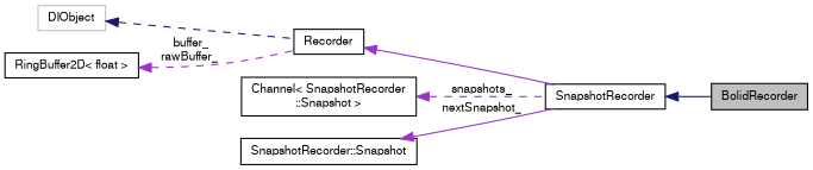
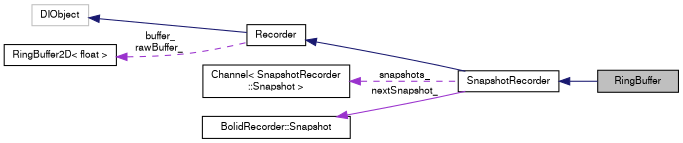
  digraph {
    rankdir=LR
    node [color=black fillcolor=white fontname=FreeSans fontsize=10 shape=record style=filled]
    edge [color=midnightblue dir=back fontname=FreeSans fontsize=10 labelfontname=FreeSans labelfontsize=10 style=solid]
-   n1 [fillcolor=grey75 fontcolor=black height=0.2 label=BolidRecorder width=0.4]
+   n1 [fillcolor=grey75 fontcolor=black height=0.2 label=RingBuffer width=0.4]
    n2 [height=0.2 label=SnapshotRecorder width=0.4]
    n3 [height=0.2 label=Recorder width=0.4]
    n4 [color=grey75 height=0.2 label=DIObject width=0.4]
    n5 [height=0.2 label="RingBuffer2D\< float \>" width=0.4]
    n6 [height=0.2 label="Channel\< SnapshotRecorder\l::Snapshot \>" width=0.4]
-   n7 [height=0.2 label="SnapshotRecorder::Snapshot" width=0.4]
+   n7 [height=0.2 label="BolidRecorder::Snapshot" width=0.4]
    n2 -> n1
-   n3 -> n2 [color=darkorchid3]
-   n4 -> n3 [style=dashed]
+   n3 -> n2
+   n4 -> n3
    n5 -> n3 [color=darkorchid3 label=" buffer_\nrawBuffer_" style=dashed]
    n6 -> n2 [color=darkorchid3 label=" snapshots_" style=dashed]
    n7 -> n2 [color=darkorchid3 label=" nextSnapshot_"]
  }
